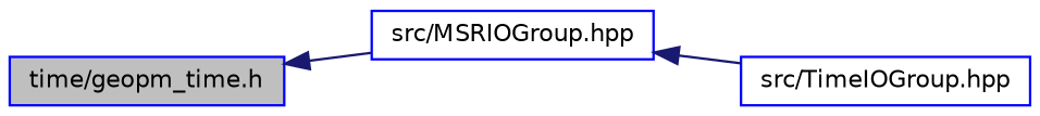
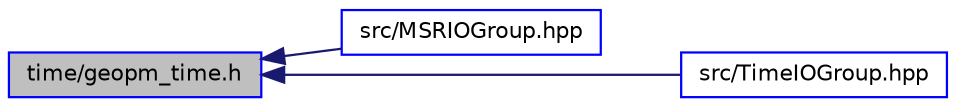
  digraph {
    rankdir=LR
    node [color=blue fillcolor=white fontname=Helvetica fontsize=10 shape=record style=filled]
    edge [color=midnightblue dir=back fontname=Helvetica fontsize=10 labelfontname=Helvetica labelfontsize=10 style=solid]
    n1 [fillcolor=grey75 fontcolor=black height=0.2 label="time/geopm_time.h" width=0.4]
    n2 [height=0.2 label="src/MSRIOGroup.hpp" width=0.4]
    n3 [height=0.2 label="src/TimeIOGroup.hpp" width=0.4]
    n1 -> n2
-   n2 -> n3
+   n1 -> n3
  }
